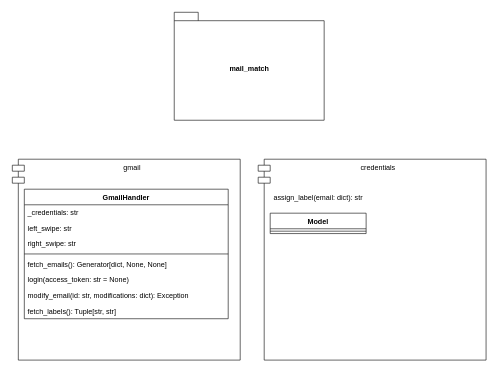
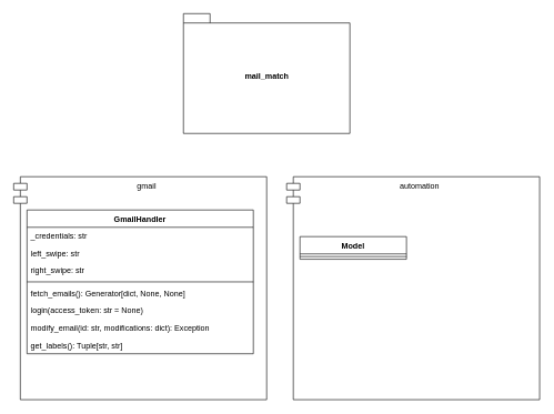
  <mxCell id="0" />
  <mxCell id="1" parent="0" />
- <mxCell id="2" value="mail_match" style="shape=folder;fontStyle=1;spacingTop=10;tabWidth=40;tabHeight=14;tabPosition=left;html=1;" parent="1" vertex="1"><mxGeometry x="290" y="20" width="250" height="180" as="geometry" /></mxCell>
+ <mxCell id="2" value="mail_match" style="shape=folder;fontStyle=1;spacingTop=10;tabWidth=40;tabHeight=14;tabPosition=left;html=1;" parent="1" vertex="1"><mxGeometry x="275" y="20" width="250" height="180" as="geometry" /></mxCell>
  <mxCell id="3" value="gmail" style="shape=module;align=left;spacingLeft=20;align=center;verticalAlign=top;" parent="1" vertex="1"><mxGeometry x="20" y="265" width="380" height="335" as="geometry" /></mxCell>
  <mxCell id="4" value="GmailHandler" style="swimlane;fontStyle=1;align=center;verticalAlign=top;childLayout=stackLayout;horizontal=1;startSize=26;horizontalStack=0;resizeParent=1;resizeParentMax=0;resizeLast=0;collapsible=1;marginBottom=0;" parent="1" vertex="1"><mxGeometry x="40" y="315" width="340" height="216" as="geometry" /></mxCell>
  <mxCell id="5" value="_credentials: str" style="text;strokeColor=none;fillColor=none;align=left;verticalAlign=top;spacingLeft=4;spacingRight=4;overflow=hidden;rotatable=0;points=[[0,0.5],[1,0.5]];portConstraint=eastwest;" parent="4" vertex="1"><mxGeometry y="26" width="340" height="26" as="geometry" /></mxCell>
  <mxCell id="6" value="left_swipe: str" style="text;strokeColor=none;fillColor=none;align=left;verticalAlign=top;spacingLeft=4;spacingRight=4;overflow=hidden;rotatable=0;points=[[0,0.5],[1,0.5]];portConstraint=eastwest;" parent="4" vertex="1"><mxGeometry y="52" width="340" height="26" as="geometry" /></mxCell>
  <mxCell id="7" value="right_swipe: str" style="text;strokeColor=none;fillColor=none;align=left;verticalAlign=top;spacingLeft=4;spacingRight=4;overflow=hidden;rotatable=0;points=[[0,0.5],[1,0.5]];portConstraint=eastwest;" parent="4" vertex="1"><mxGeometry y="78" width="340" height="26" as="geometry" /></mxCell>
  <mxCell id="8" value="" style="line;strokeWidth=1;fillColor=none;align=left;verticalAlign=middle;spacingTop=-1;spacingLeft=3;spacingRight=3;rotatable=0;labelPosition=right;points=[];portConstraint=eastwest;strokeColor=inherit;" parent="4" vertex="1"><mxGeometry y="104" width="340" height="8" as="geometry" /></mxCell>
  <mxCell id="9" value="fetch_emails(): Generator[dict, None, None]" style="text;strokeColor=none;fillColor=none;align=left;verticalAlign=top;spacingLeft=4;spacingRight=4;overflow=hidden;rotatable=0;points=[[0,0.5],[1,0.5]];portConstraint=eastwest;" parent="4" vertex="1"><mxGeometry y="112" width="340" height="26" as="geometry" /></mxCell>
  <mxCell id="10" value="login(access_token: str = None)" style="text;strokeColor=none;fillColor=none;align=left;verticalAlign=top;spacingLeft=4;spacingRight=4;overflow=hidden;rotatable=0;points=[[0,0.5],[1,0.5]];portConstraint=eastwest;" parent="4" vertex="1"><mxGeometry y="138" width="340" height="26" as="geometry" /></mxCell>
  <mxCell id="11" value="modify_email(id: str, modifications: dict): Exception" style="text;strokeColor=none;fillColor=none;align=left;verticalAlign=top;spacingLeft=4;spacingRight=4;overflow=hidden;rotatable=0;points=[[0,0.5],[1,0.5]];portConstraint=eastwest;" parent="4" vertex="1"><mxGeometry y="164" width="340" height="26" as="geometry" /></mxCell>
- <mxCell id="12" value="fetch_labels(): Tuple[str, str]" style="text;strokeColor=none;fillColor=none;align=left;verticalAlign=top;spacingLeft=4;spacingRight=4;overflow=hidden;rotatable=0;points=[[0,0.5],[1,0.5]];portConstraint=eastwest;" parent="4" vertex="1"><mxGeometry y="190" width="340" height="26" as="geometry" /></mxCell>
- <mxCell id="13" value="credentials" style="shape=module;align=left;spacingLeft=20;align=center;verticalAlign=top;" parent="1" vertex="1"><mxGeometry x="430" y="265" width="380" height="335" as="geometry" /></mxCell>
+ <mxCell id="12" value="get_labels(): Tuple[str, str]" style="text;strokeColor=none;fillColor=none;align=left;verticalAlign=top;spacingLeft=4;spacingRight=4;overflow=hidden;rotatable=0;points=[[0,0.5],[1,0.5]];portConstraint=eastwest;" parent="4" vertex="1"><mxGeometry y="190" width="340" height="26" as="geometry" /></mxCell>
+ <mxCell id="13" value="automation" style="shape=module;align=left;spacingLeft=20;align=center;verticalAlign=top;" parent="1" vertex="1"><mxGeometry x="430" y="265" width="380" height="335" as="geometry" /></mxCell>
  <mxCell id="14" value="Model" style="swimlane;fontStyle=1;align=center;verticalAlign=top;childLayout=stackLayout;horizontal=1;startSize=26;horizontalStack=0;resizeParent=1;resizeParentMax=0;resizeLast=0;collapsible=1;marginBottom=0;" parent="1" vertex="1"><mxGeometry x="450" y="355" width="160" height="34" as="geometry" /></mxCell>
  <mxCell id="15" value="" style="line;strokeWidth=1;fillColor=none;align=left;verticalAlign=middle;spacingTop=-1;spacingLeft=3;spacingRight=3;rotatable=0;labelPosition=right;points=[];portConstraint=eastwest;strokeColor=inherit;" parent="14" vertex="1"><mxGeometry y="26" width="160" height="8" as="geometry" /></mxCell>
- <mxCell id="16" value="assign_label(email: dict): str" style="text;strokeColor=none;fillColor=none;align=left;verticalAlign=top;spacingLeft=4;spacingRight=4;overflow=hidden;rotatable=0;points=[[0,0.5],[1,0.5]];portConstraint=eastwest;" parent="1" vertex="1"><mxGeometry x="450" y="315" width="160" height="26" as="geometry" /></mxCell>
